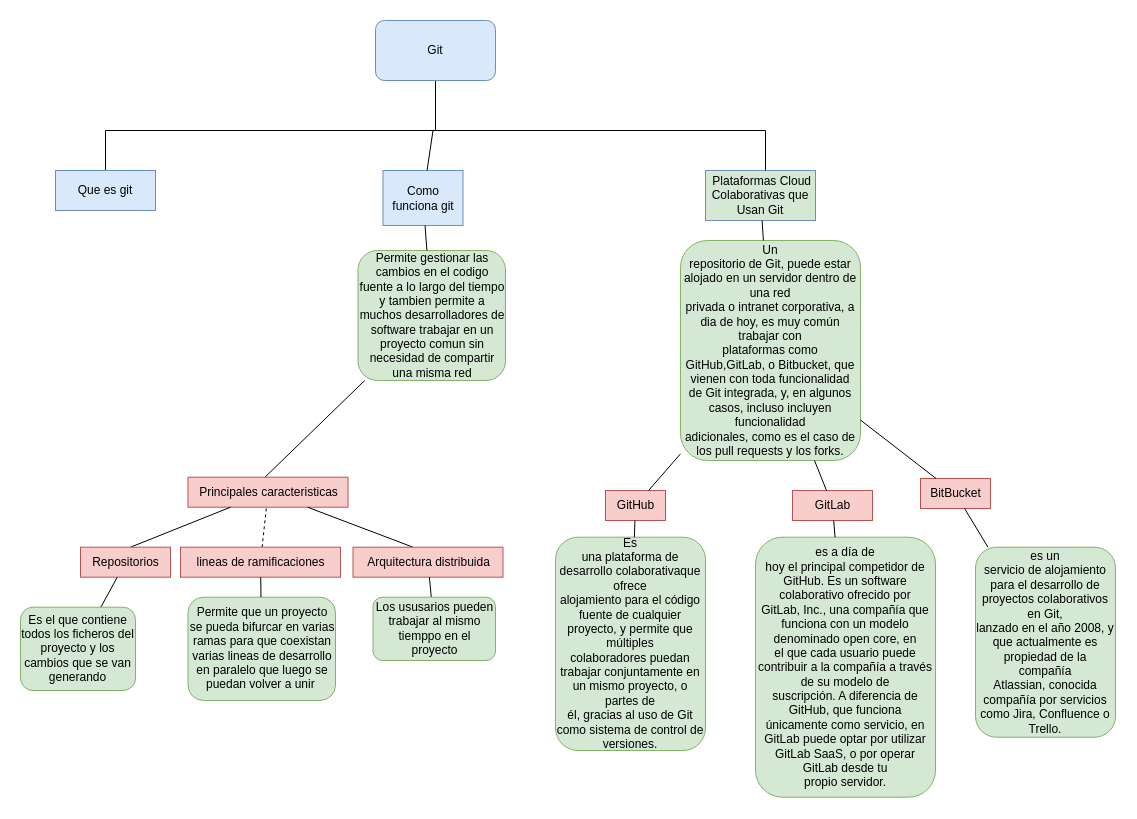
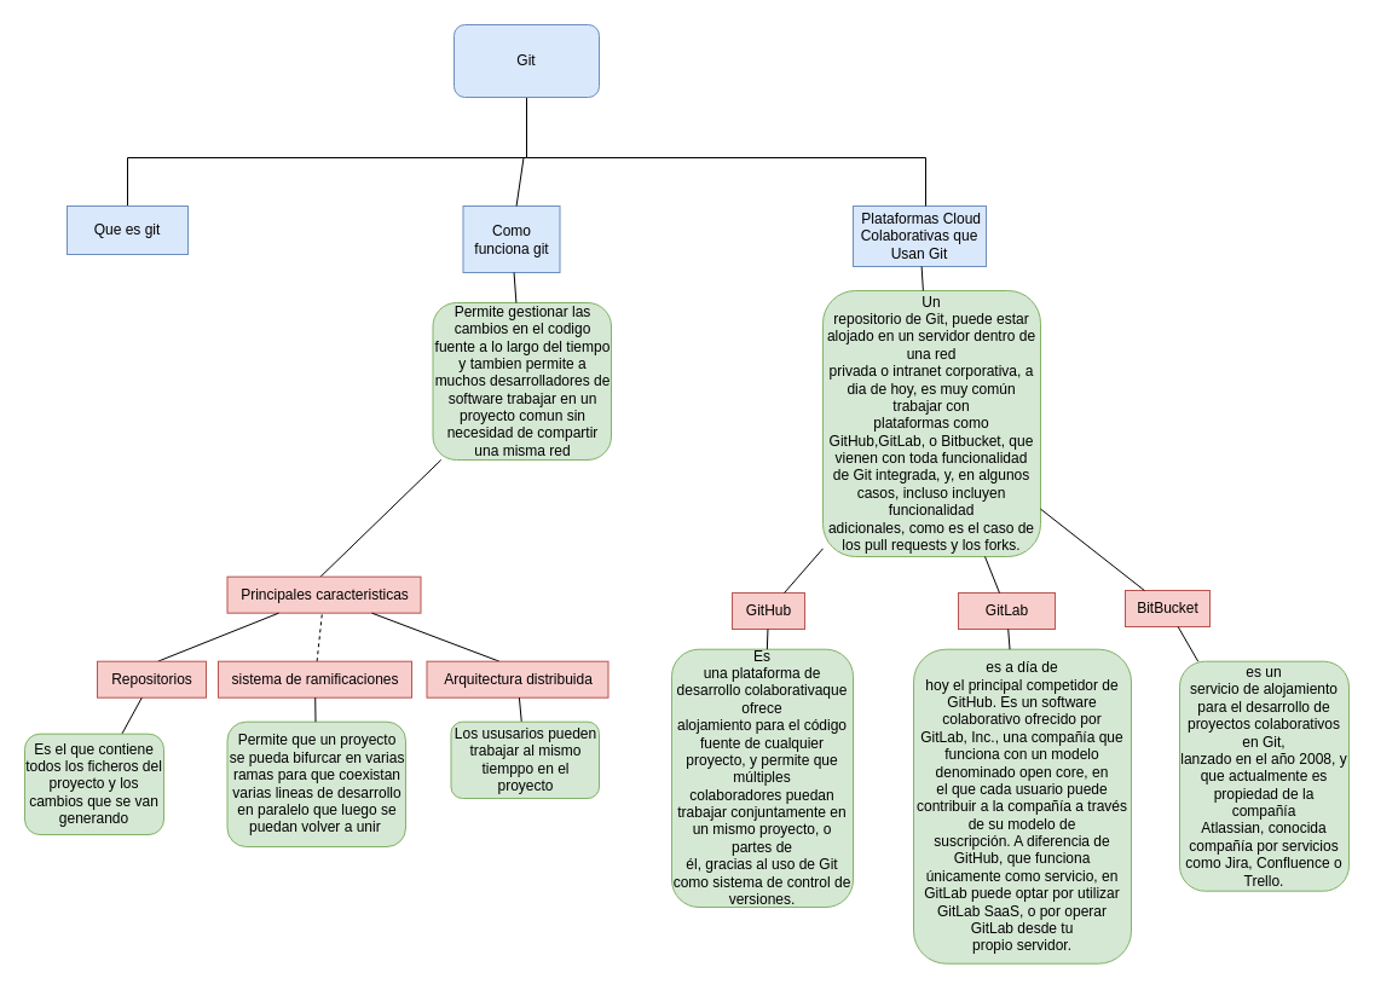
  <mxCell id="0" />
  <mxCell id="1" parent="0" />
  <mxCell id="2" value="&lt;p class=&quot;MsoNormal&quot;&gt;Es&lt;br&gt;una plataforma de desarrollo colaborativaque ofrece&lt;br&gt;alojamiento para el código fuente de cualquier proyecto, y permite que múltiples&lt;br&gt;colaboradores puedan trabajar conjuntamente en un mismo proyecto, o partes de&lt;br&gt;él, gracias al uso de Git como sistema de control de versiones.&lt;/p&gt;" style="rounded=1;whiteSpace=wrap;html=1;fillColor=#d5e8d4;strokeColor=#82b366;" parent="1" vertex="1"><mxGeometry x="555" y="536.69" width="150" height="213.31" as="geometry" /></mxCell>
  <mxCell id="3" value="" style="endArrow=none;html=1;rounded=0;" parent="1" edge="1"><mxGeometry width="50" height="50" relative="1" as="geometry"><mxPoint x="435" y="130" as="sourcePoint" /><mxPoint x="435" y="80" as="targetPoint" /></mxGeometry></mxCell>
  <mxCell id="4" value="" style="endArrow=none;html=1;rounded=0;" parent="1" edge="1"><mxGeometry width="50" height="50" relative="1" as="geometry"><mxPoint x="105" y="130" as="sourcePoint" /><mxPoint x="435" y="130" as="targetPoint" /></mxGeometry></mxCell>
  <mxCell id="5" value="" style="endArrow=none;html=1;rounded=0;" parent="1" edge="1"><mxGeometry width="50" height="50" relative="1" as="geometry"><mxPoint x="435" y="130" as="sourcePoint" /><mxPoint x="765" y="130" as="targetPoint" /></mxGeometry></mxCell>
  <mxCell id="6" value="" style="endArrow=none;html=1;rounded=0;" parent="1" edge="1"><mxGeometry width="50" height="50" relative="1" as="geometry"><mxPoint x="105" y="170" as="sourcePoint" /><mxPoint x="105" y="130" as="targetPoint" /></mxGeometry></mxCell>
  <mxCell id="7" value="Que es git" style="whiteSpace=wrap;html=1;align=center;fillColor=#dae8fc;strokeColor=#6c8ebf;" parent="1" vertex="1"><mxGeometry x="55" y="170" width="100" height="40" as="geometry" /></mxCell>
  <mxCell id="8" value="Como funciona git" style="whiteSpace=wrap;html=1;align=center;fillColor=#dae8fc;strokeColor=#6c8ebf;" parent="1" vertex="1"><mxGeometry x="382.5" y="170" width="80" height="55" as="geometry" /></mxCell>
  <mxCell id="9" value="" style="endArrow=none;html=1;rounded=0;" parent="1" source="8" edge="1"><mxGeometry width="50" height="50" relative="1" as="geometry"><mxPoint x="432" y="180" as="sourcePoint" /><mxPoint x="432.5" y="130" as="targetPoint" /></mxGeometry></mxCell>
  <mxCell id="10" value="&lt;p class=&quot;MsoNormal&quot;&gt;Permite gestionar las cambios en el codigo fuente a lo largo del tiempo y tambien permite a muchos desarrolladores de software trabajar en un proyecto comun sin necesidad de compartir una misma red&lt;/p&gt;" style="rounded=1;whiteSpace=wrap;html=1;fillColor=#d5e8d4;strokeColor=#82b366;" parent="1" vertex="1"><mxGeometry x="357.5" y="250" width="147.5" height="130" as="geometry" /></mxCell>
  <mxCell id="11" value="" style="endArrow=none;html=1;rounded=0;" parent="1" source="10" target="8" edge="1"><mxGeometry width="50" height="50" relative="1" as="geometry"><mxPoint x="442.5" y="250" as="sourcePoint" /><mxPoint x="442.5" y="210" as="targetPoint" /></mxGeometry></mxCell>
  <mxCell id="12" value="" style="endArrow=none;html=1;rounded=0;" parent="1" target="10" edge="1"><mxGeometry width="50" height="50" relative="1" as="geometry"><mxPoint x="264.5" y="476.69" as="sourcePoint" /><mxPoint x="298.825" y="410" as="targetPoint" /></mxGeometry></mxCell>
  <mxCell id="13" value="Principales caracteristicas" style="text;html=1;align=center;verticalAlign=middle;resizable=0;points=[];autosize=1;strokeColor=#b85450;fillColor=#f8cecc;" parent="1" vertex="1"><mxGeometry x="187.5" y="476.69" width="160" height="30" as="geometry" /></mxCell>
  <mxCell id="14" value="" style="endArrow=none;html=1;rounded=0;" parent="1" target="13" edge="1"><mxGeometry width="50" height="50" relative="1" as="geometry"><mxPoint x="130" y="546.69" as="sourcePoint" /><mxPoint x="206.364" y="506.69" as="targetPoint" /></mxGeometry></mxCell>
  <mxCell id="15" value="Repositorios" style="text;html=1;align=center;verticalAlign=middle;resizable=0;points=[];autosize=1;strokeColor=#b85450;fillColor=#f8cecc;" parent="1" vertex="1"><mxGeometry x="80" y="546.69" width="90" height="30" as="geometry" /></mxCell>
  <mxCell id="16" value="" style="endArrow=none;html=1;rounded=0;" parent="1" source="17" target="15" edge="1"><mxGeometry width="50" height="50" relative="1" as="geometry"><mxPoint x="82.5" y="616.69" as="sourcePoint" /><mxPoint x="82.5" y="576.69" as="targetPoint" /></mxGeometry></mxCell>
  <mxCell id="17" value="&lt;p class=&quot;MsoNormal&quot;&gt;Es el que contiene todos los ficheros del proyecto y los cambios que se van generando&lt;/p&gt;" style="rounded=1;whiteSpace=wrap;html=1;fillColor=#d5e8d4;strokeColor=#82b366;" parent="1" vertex="1"><mxGeometry x="20" y="606.69" width="115" height="83.31" as="geometry" /></mxCell>
  <mxCell id="18" value="" style="endArrow=none;html=1;rounded=0;dashed=1;" parent="1" source="19" target="13" edge="1"><mxGeometry width="50" height="50" relative="1" as="geometry"><mxPoint x="267.5" y="536.69" as="sourcePoint" /><mxPoint x="292.5" y="546.69" as="targetPoint" /></mxGeometry></mxCell>
- <mxCell id="19" value="lineas de ramificaciones" style="text;html=1;align=center;verticalAlign=middle;resizable=0;points=[];autosize=1;strokeColor=#b85450;fillColor=#f8cecc;" parent="1" vertex="1"><mxGeometry x="180" y="546.69" width="160" height="30" as="geometry" /></mxCell>
+ <mxCell id="19" value="sistema de ramificaciones" style="text;html=1;align=center;verticalAlign=middle;resizable=0;points=[];autosize=1;strokeColor=#b85450;fillColor=#f8cecc;" parent="1" vertex="1"><mxGeometry x="180" y="546.69" width="160" height="30" as="geometry" /></mxCell>
  <mxCell id="20" value="&lt;p class=&quot;MsoNormal&quot;&gt;Permite que un proyecto se pueda bifurcar en varias ramas para que coexistan varias lineas de desarrollo en paralelo que luego se puedan volver a unir&amp;nbsp;&lt;/p&gt;" style="rounded=1;whiteSpace=wrap;html=1;fillColor=#d5e8d4;strokeColor=#82b366;" parent="1" vertex="1"><mxGeometry x="187.5" y="596.69" width="147.5" height="103.31" as="geometry" /></mxCell>
  <mxCell id="21" value="" style="endArrow=none;html=1;rounded=0;" parent="1" source="20" target="19" edge="1"><mxGeometry width="50" height="50" relative="1" as="geometry"><mxPoint x="277.5" y="546.69" as="sourcePoint" /><mxPoint x="277.5" y="516.69" as="targetPoint" /></mxGeometry></mxCell>
  <mxCell id="22" value="" style="endArrow=none;html=1;rounded=0;" parent="1" target="13" edge="1"><mxGeometry width="50" height="50" relative="1" as="geometry"><mxPoint x="412.5" y="546.69" as="sourcePoint" /><mxPoint x="287.5" y="526.69" as="targetPoint" /></mxGeometry></mxCell>
  <mxCell id="23" value="Arquitectura distribuida" style="text;html=1;align=center;verticalAlign=middle;resizable=0;points=[];autosize=1;strokeColor=#b85450;fillColor=#f8cecc;" parent="1" vertex="1"><mxGeometry x="352.5" y="546.69" width="150" height="30" as="geometry" /></mxCell>
  <mxCell id="24" value="" style="endArrow=none;html=1;rounded=0;" parent="1" source="25" target="23" edge="1"><mxGeometry width="50" height="50" relative="1" as="geometry"><mxPoint x="427.5" y="586.69" as="sourcePoint" /><mxPoint x="282.5" y="586.69" as="targetPoint" /></mxGeometry></mxCell>
  <mxCell id="25" value="&lt;p class=&quot;MsoNormal&quot;&gt;Los ususarios pueden trabajar al mismo tiemppo en el proyecto&lt;/p&gt;" style="rounded=1;whiteSpace=wrap;html=1;fillColor=#d5e8d4;strokeColor=#82b366;" parent="1" vertex="1"><mxGeometry x="372.5" y="596.69" width="122.5" height="63.31" as="geometry" /></mxCell>
  <mxCell id="26" value="&lt;p class=&quot;MsoNormal&quot;&gt;Un&lt;br/&gt;repositorio de Git, puede estar alojado en un servidor dentro de una red&lt;br/&gt;privada o intranet corporativa, a dia de hoy, es muy común trabajar con&lt;br/&gt;plataformas como GitHub,GitLab, o Bitbucket, que vienen con toda funcionalidad&lt;br/&gt;de Git integrada, y, en algunos casos, incluso incluyen funcionalidad&lt;br/&gt;adicionales, como es el caso de los pull requests y los forks.&lt;/p&gt;" style="rounded=1;whiteSpace=wrap;html=1;fillColor=#d5e8d4;strokeColor=#82b366;" parent="1" vertex="1"><mxGeometry x="680" y="240" width="180" height="220" as="geometry" /></mxCell>
- <mxCell id="27" value="&lt;p class=&quot;MsoNormal&quot;&gt;&amp;nbsp;Plataformas Cloud&lt;br/&gt;Colaborativas que Usan Git&lt;/p&gt;" style="whiteSpace=wrap;html=1;align=center;fillColor=#d5e8d4;strokeColor=#6c8ebf;" parent="1" vertex="1"><mxGeometry x="705" y="170" width="110" height="50" as="geometry" /></mxCell>
+ <mxCell id="27" value="&lt;p class=&quot;MsoNormal&quot;&gt;&amp;nbsp;Plataformas Cloud&lt;br/&gt;Colaborativas que Usan Git&lt;/p&gt;" style="whiteSpace=wrap;html=1;align=center;fillColor=#dae8fc;strokeColor=#6c8ebf;" parent="1" vertex="1"><mxGeometry x="705" y="170" width="110" height="50" as="geometry" /></mxCell>
  <mxCell id="28" value="" style="endArrow=none;html=1;rounded=0;" parent="1" edge="1"><mxGeometry width="50" height="50" relative="1" as="geometry"><mxPoint x="765" y="170" as="sourcePoint" /><mxPoint x="765" y="130" as="targetPoint" /></mxGeometry></mxCell>
  <mxCell id="29" value="" style="endArrow=none;html=1;rounded=0;" parent="1" source="26" target="27" edge="1"><mxGeometry width="50" height="50" relative="1" as="geometry"><mxPoint x="785" y="270" as="sourcePoint" /><mxPoint x="785" y="220" as="targetPoint" /></mxGeometry></mxCell>
  <mxCell id="30" value="GitHub" style="text;html=1;align=center;verticalAlign=middle;resizable=0;points=[];autosize=1;strokeColor=#b85450;fillColor=#f8cecc;" parent="1" vertex="1"><mxGeometry x="605" y="490" width="60" height="30" as="geometry" /></mxCell>
  <mxCell id="31" value="" style="endArrow=none;html=1;rounded=0;" parent="1" source="30" target="26" edge="1"><mxGeometry width="50" height="50" relative="1" as="geometry"><mxPoint x="810.5" y="524.84" as="sourcePoint" /><mxPoint x="705" y="485.15" as="targetPoint" /></mxGeometry></mxCell>
  <mxCell id="32" value="" style="endArrow=none;html=1;rounded=0;" parent="1" source="2" target="30" edge="1"><mxGeometry width="50" height="50" relative="1" as="geometry"><mxPoint x="648" y="557" as="sourcePoint" /><mxPoint x="680" y="520" as="targetPoint" /></mxGeometry></mxCell>
  <mxCell id="33" value="GitLab" style="text;html=1;align=center;verticalAlign=middle;resizable=0;points=[];autosize=1;strokeColor=#b85450;fillColor=#f8cecc;" parent="1" vertex="1"><mxGeometry x="792" y="490" width="80" height="30" as="geometry" /></mxCell>
  <mxCell id="34" value="" style="endArrow=none;html=1;rounded=0;" parent="1" source="33" target="26" edge="1"><mxGeometry width="50" height="50" relative="1" as="geometry"><mxPoint x="705" y="513.69" as="sourcePoint" /><mxPoint x="737" y="476.69" as="targetPoint" /></mxGeometry></mxCell>
  <mxCell id="35" value="&lt;p class=&quot;MsoNormal&quot;&gt;es a día de&lt;br/&gt;hoy el principal competidor de GitHub. Es un software colaborativo ofrecido por&lt;br/&gt;GitLab, Inc., una compañía que funciona con un modelo denominado open core, en&lt;br/&gt;el que cada usuario puede contribuir a la compañía a través de su modelo de&lt;br/&gt;suscripción. A diferencia de GitHub, que funciona únicamente como servicio, en&lt;br/&gt;GitLab puede optar por utilizar GitLab SaaS, o por operar GitLab desde tu&lt;br/&gt;propio servidor.&lt;/p&gt;" style="rounded=1;whiteSpace=wrap;html=1;fillColor=#d5e8d4;strokeColor=#82b366;" parent="1" vertex="1"><mxGeometry x="755" y="536.69" width="180" height="260" as="geometry" /></mxCell>
  <mxCell id="36" value="" style="endArrow=none;html=1;rounded=0;" parent="1" source="35" target="33" edge="1"><mxGeometry width="50" height="50" relative="1" as="geometry"><mxPoint x="794" y="500" as="sourcePoint" /><mxPoint x="791" y="470" as="targetPoint" /></mxGeometry></mxCell>
  <mxCell id="37" value="&lt;p class=&quot;MsoNormal&quot;&gt;es un&lt;br/&gt;servicio de alojamiento para el desarrollo de proyectos colaborativos en Git,&lt;br/&gt;lanzado en el año 2008, y que actualmente es propiedad de la compañía&lt;br/&gt;Atlassian, conocida compañía por servicios como Jira, Confluence o Trello.&lt;/p&gt;" style="rounded=1;whiteSpace=wrap;html=1;fillColor=#d5e8d4;strokeColor=#82b366;" parent="1" vertex="1"><mxGeometry x="975" y="546.69" width="140" height="190" as="geometry" /></mxCell>
- <mxCell id="38" value="BitBucket" style="text;html=1;align=center;verticalAlign=middle;resizable=0;points=[];autosize=1;strokeColor=#b85450;fillColor=#f8cecc;" parent="1" vertex="1"><mxGeometry x="920" y="478" width="70" height="30" as="geometry" /></mxCell>
+ <mxCell id="38" value="BitBucket" style="text;html=1;align=center;verticalAlign=middle;resizable=0;points=[];autosize=1;strokeColor=#b85450;fillColor=#f8cecc;" parent="1" vertex="1"><mxGeometry x="930" y="488" width="70" height="30" as="geometry" /></mxCell>
  <mxCell id="39" value="" style="endArrow=none;html=1;rounded=0;" parent="1" source="38" target="26" edge="1"><mxGeometry width="50" height="50" relative="1" as="geometry"><mxPoint x="827" y="500" as="sourcePoint" /><mxPoint x="817" y="470" as="targetPoint" /></mxGeometry></mxCell>
  <mxCell id="40" value="" style="endArrow=none;html=1;rounded=0;" parent="1" source="37" target="38" edge="1"><mxGeometry width="50" height="50" relative="1" as="geometry"><mxPoint x="837" y="510" as="sourcePoint" /><mxPoint x="827" y="480" as="targetPoint" /></mxGeometry></mxCell>
  <mxCell id="41" value="Git" style="rounded=1;whiteSpace=wrap;html=1;fillColor=#dae8fc;strokeColor=#6c8ebf;" parent="1" vertex="1"><mxGeometry x="375" y="20" width="120" height="60" as="geometry" /></mxCell>
